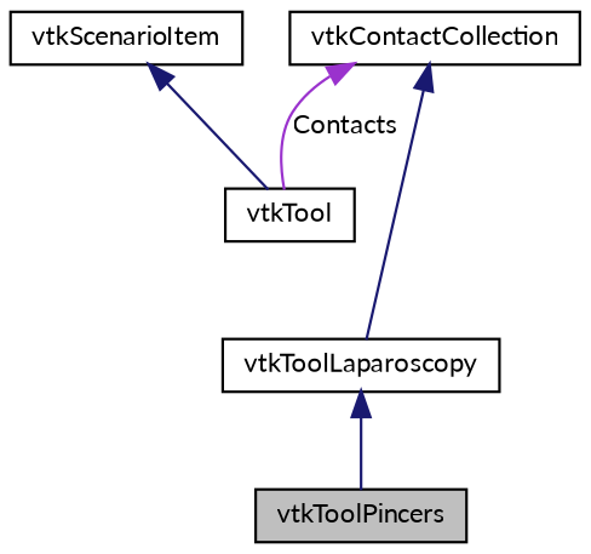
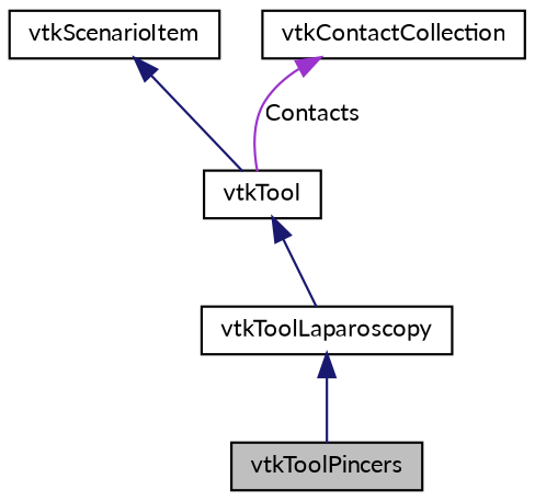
  digraph {
    fontname=Lato
    node [color=black fontname=Lato fontsize=10 shape=record]
    edge [color=midnightblue dir=back fontname=Lato fontsize=10 labelfontname=FreeSans labelfontsize=10 style=solid]
    n1 [fillcolor=grey75 fontcolor=black height=0.2 label=vtkToolPincers style=filled width=0.4]
    n2 [height=0.2 label=vtkToolLaparoscopy width=0.4]
    n3 [height=0.2 label=vtkTool width=0.4]
    n4 [height=0.2 label=vtkScenarioItem width=0.4]
    n5 [height=0.2 label=vtkContactCollection width=0.4]
    n2 -> n1
-   n5 -> n2
+   n3 -> n2
    n4 -> n3
    n5 -> n3 [color=darkorchid3 label=Contacts]
  }
